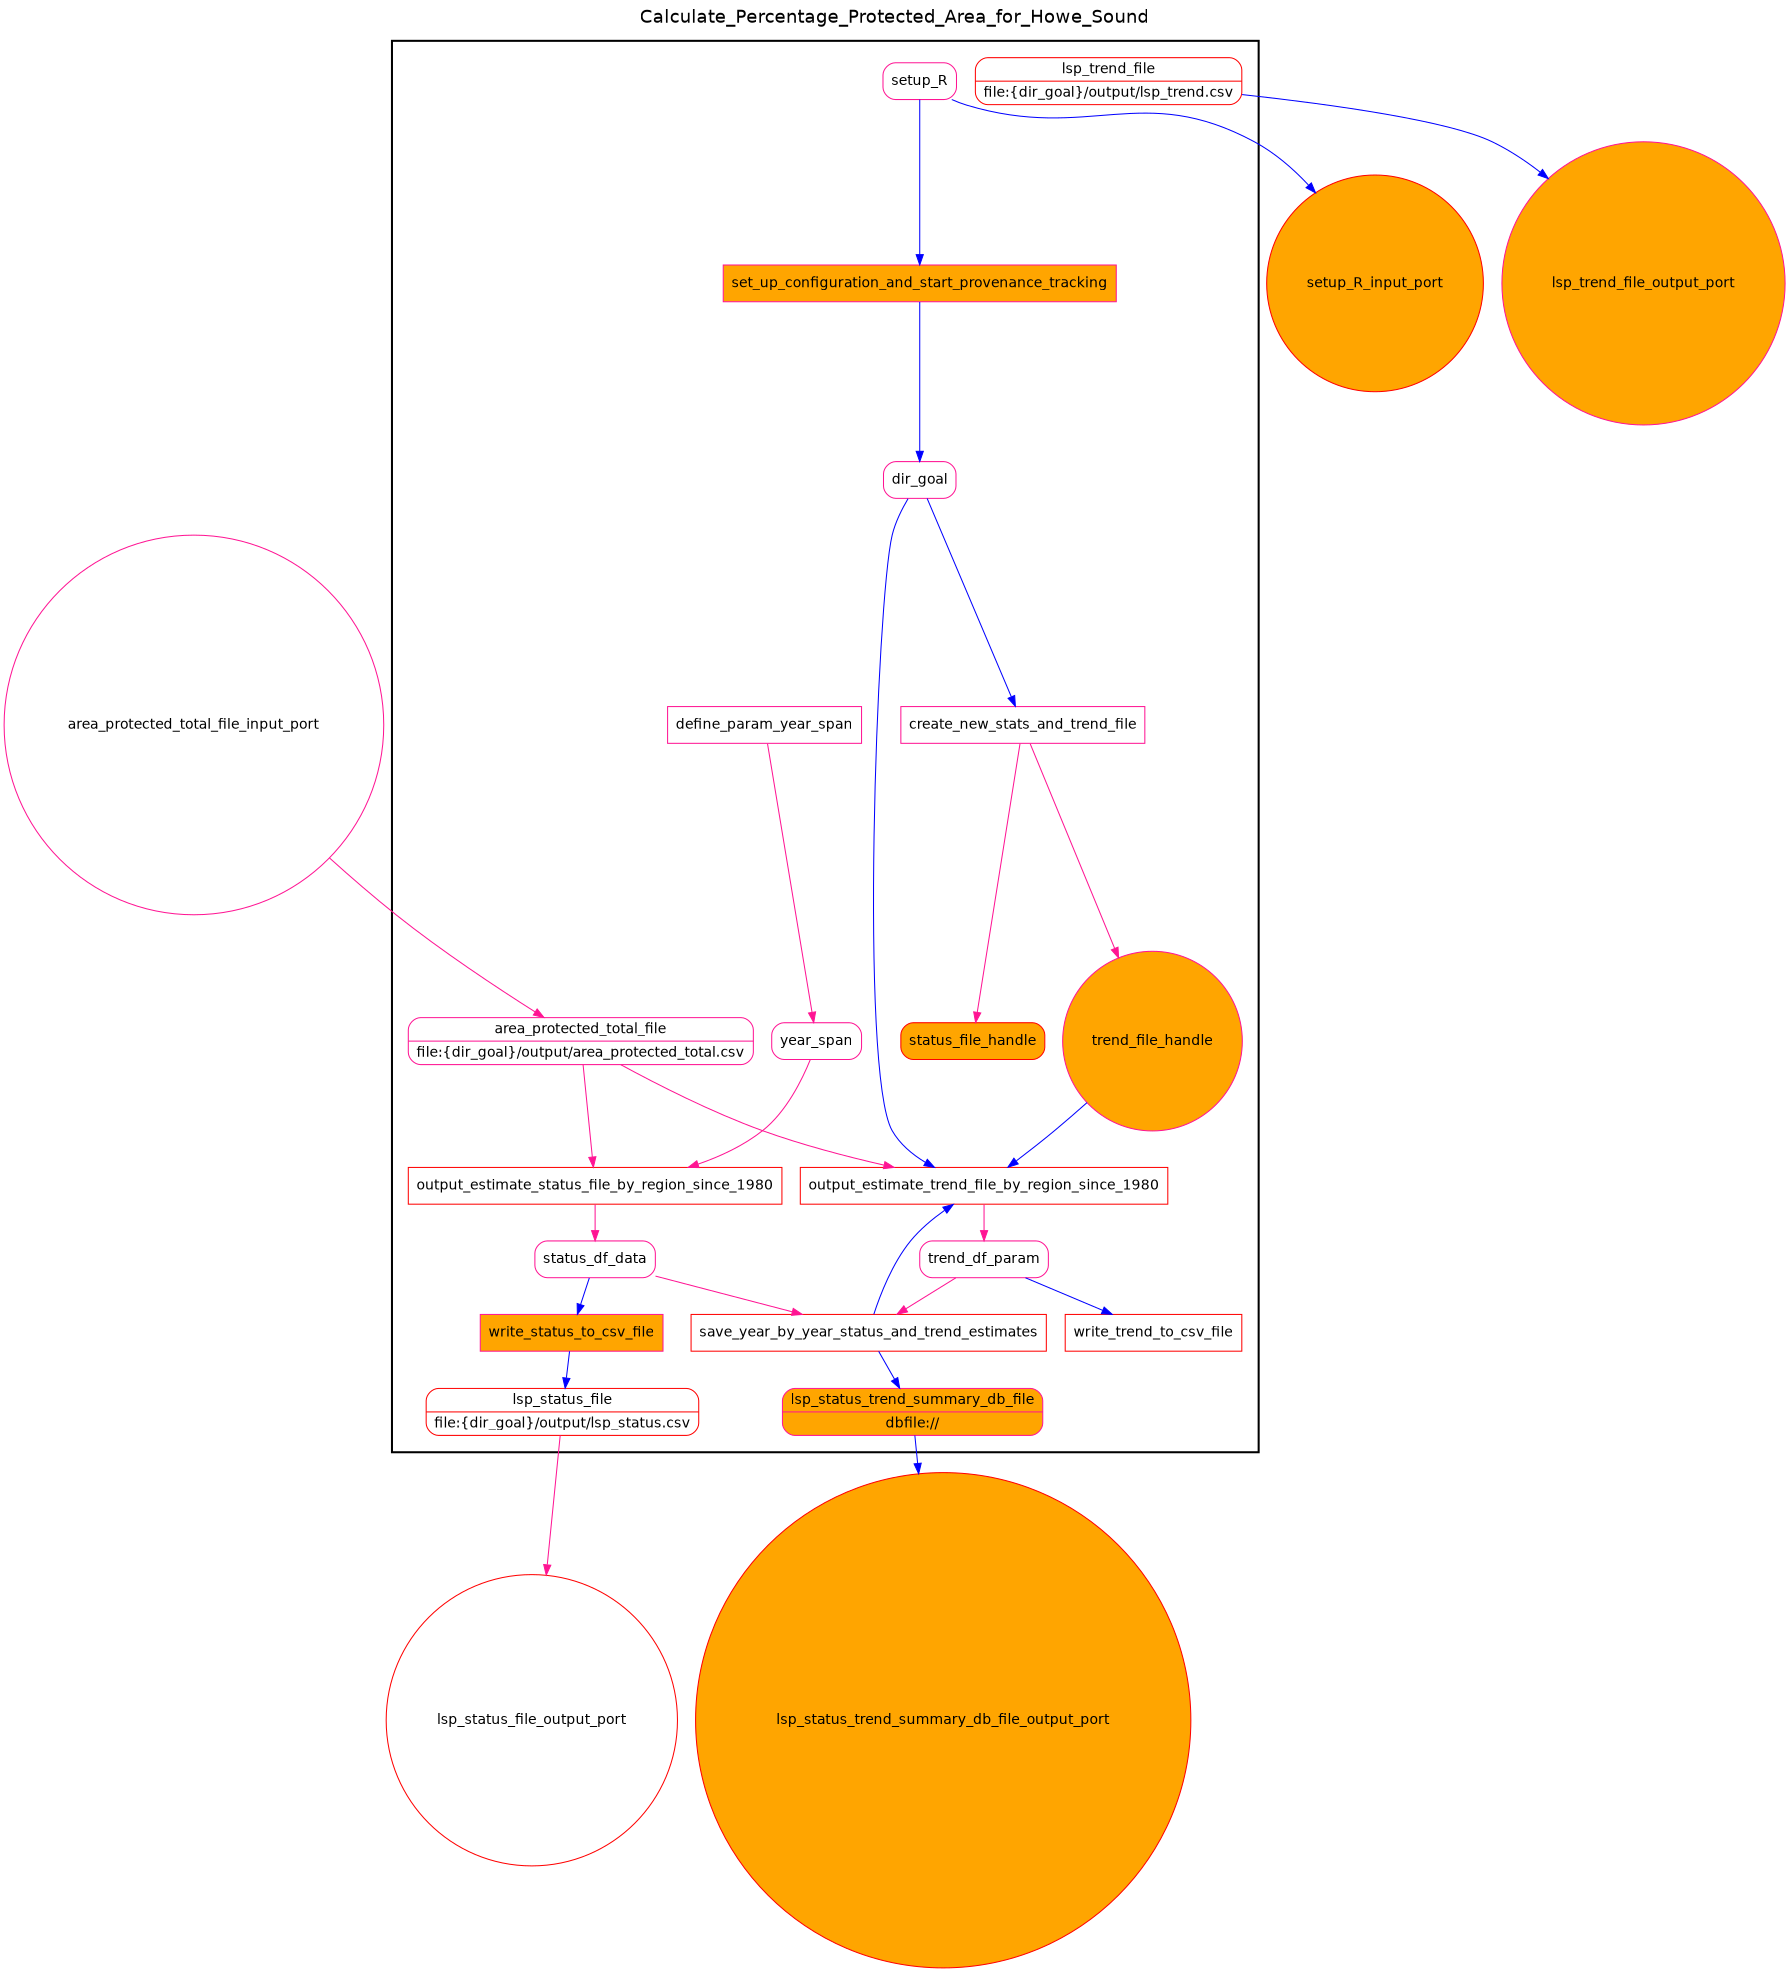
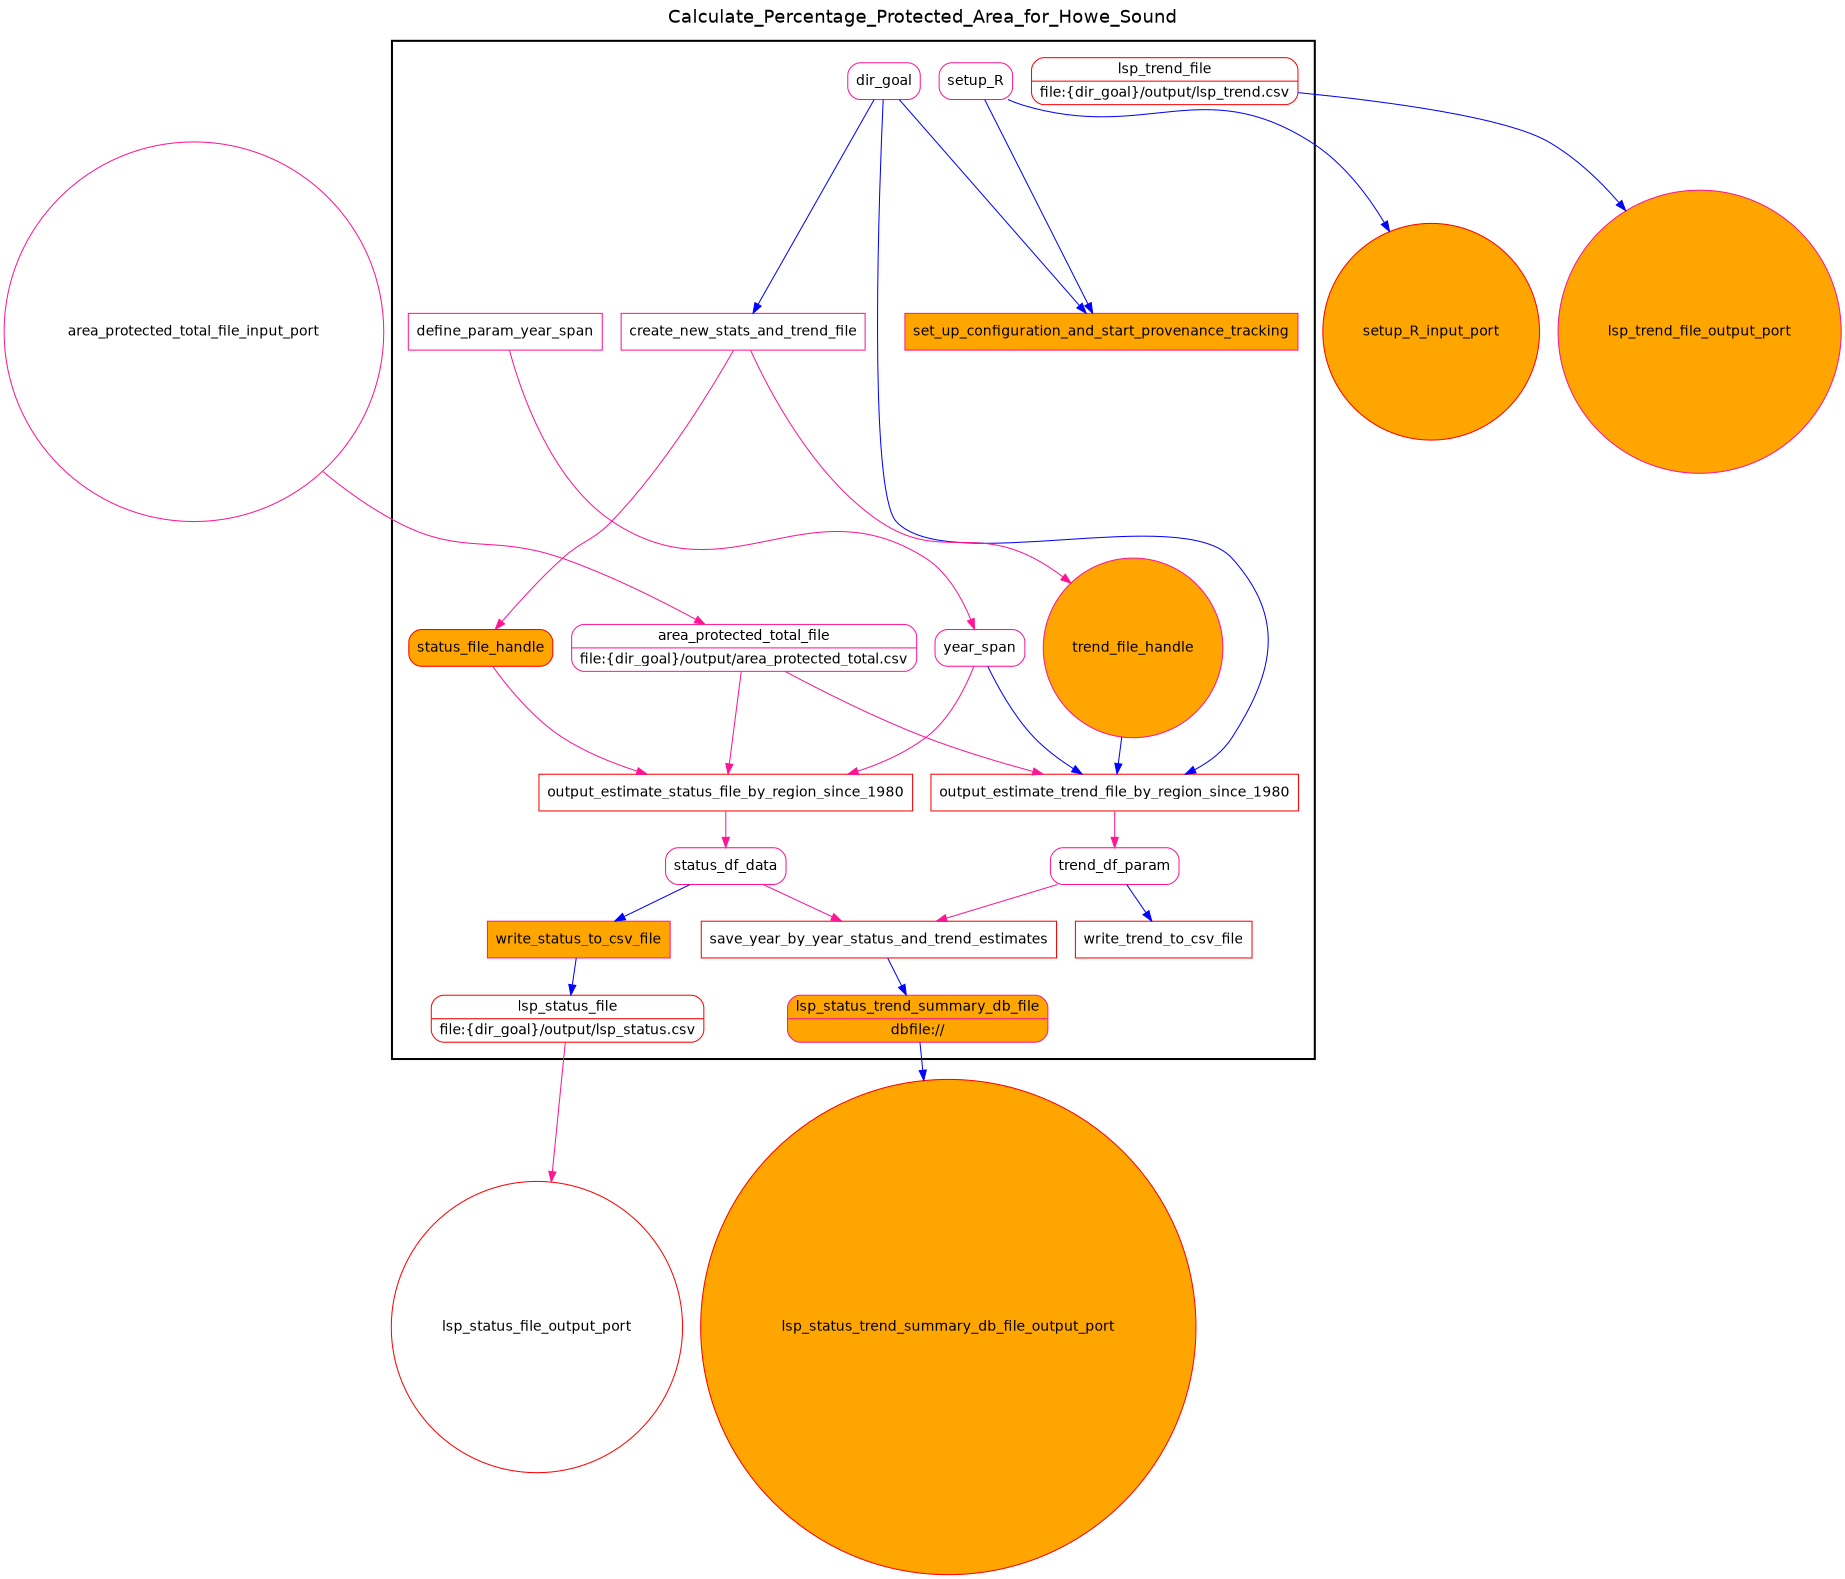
  digraph {
    fontname=Helvetica
    fontsize=18
    label=Calculate_Percentage_Protected_Area_for_Howe_Sound
    labelloc=t
    rankdir=TB
    node [color=deeppink fillcolor=white fontname=Helvetica peripheries=1 shape=box style="rounded,filled"]
    edge [color=blue]
    set_up_configuration_and_start_provenance_tracking [fillcolor=orange style=filled]
    dir_goal
    create_new_stats_and_trend_file [style=filled]
    status_file_handle [color=red fillcolor=orange]
    trend_file_handle [fillcolor=orange shape=circle]
    define_param_year_span [style=filled]
    year_span
    output_estimate_status_file_by_region_since_1980 [color=red style=filled]
    status_df_data
    write_status_to_csv_file [fillcolor=orange style=filled]
    n11 [color=red label="{<f0> lsp_status_file |<f1> file\:\{dir_goal\}/output/lsp_status.csv}" rankdir=LR shape=record]
    output_estimate_trend_file_by_region_since_1980 [color=red style=filled]
    n13 [label=trend_df_param]
    write_trend_to_csv_file [color=red style=filled]
    n15 [color=red label="{<f0> lsp_trend_file |<f1> file\:\{dir_goal\}/output/lsp_trend.csv}" rankdir=LR shape=record]
    save_year_by_year_status_and_trend_estimates [color=red style=filled]
    n17 [fillcolor=orange label="{<f0> lsp_status_trend_summary_db_file |<f1> dbfile\://}" rankdir=LR shape=record]
    setup_R
    n19 [label="{<f0> area_protected_total_file |<f1> file\:\{dir_goal\}/output/area_protected_total.csv}" rankdir=LR shape=record]
    lsp_status_file_output_port [color=red shape=circle width=0.2]
    lsp_trend_file_output_port [fillcolor=orange shape=circle width=0.2]
    lsp_status_trend_summary_db_file_output_port [color=red fillcolor=orange shape=circle width=0.2]
    setup_R_input_port [color=red fillcolor=orange shape=circle width=0.2]
    area_protected_total_file_input_port [shape=circle width=0.2]
    subgraph cluster_1 {
      color=black
      label=""
      penwidth=2
      subgraph cluster_2 {
        color=black
        label=""
        penwidth=0
        set_up_configuration_and_start_provenance_tracking
        dir_goal
        create_new_stats_and_trend_file
        status_file_handle
        trend_file_handle
        define_param_year_span
        year_span
        output_estimate_status_file_by_region_since_1980
        status_df_data
        write_status_to_csv_file
        n11
        output_estimate_trend_file_by_region_since_1980
        n13
        write_trend_to_csv_file
        n15
        save_year_by_year_status_and_trend_estimates
        n17
        setup_R
        n19
      }
    }
-   set_up_configuration_and_start_provenance_tracking -> dir_goal
+   dir_goal -> set_up_configuration_and_start_provenance_tracking
    dir_goal -> create_new_stats_and_trend_file
    dir_goal -> output_estimate_trend_file_by_region_since_1980
    create_new_stats_and_trend_file -> status_file_handle [color=deeppink]
    create_new_stats_and_trend_file -> trend_file_handle [color=deeppink]
+   status_file_handle -> output_estimate_status_file_by_region_since_1980 [color=deeppink]
    trend_file_handle -> output_estimate_trend_file_by_region_since_1980
    define_param_year_span -> year_span [color=deeppink]
    year_span -> output_estimate_status_file_by_region_since_1980 [color=deeppink]
-   save_year_by_year_status_and_trend_estimates -> output_estimate_trend_file_by_region_since_1980
+   year_span -> output_estimate_trend_file_by_region_since_1980
    output_estimate_status_file_by_region_since_1980 -> status_df_data [color=deeppink]
    status_df_data -> write_status_to_csv_file
    status_df_data -> save_year_by_year_status_and_trend_estimates [color=deeppink]
    write_status_to_csv_file -> n11
    n11 -> lsp_status_file_output_port [color=deeppink]
    output_estimate_trend_file_by_region_since_1980 -> n13 [color=deeppink]
    n13 -> write_trend_to_csv_file
    n13 -> save_year_by_year_status_and_trend_estimates [color=deeppink]
    n15 -> lsp_trend_file_output_port
    save_year_by_year_status_and_trend_estimates -> n17
    n17 -> lsp_status_trend_summary_db_file_output_port
    setup_R -> set_up_configuration_and_start_provenance_tracking
    setup_R -> setup_R_input_port
    n19 -> output_estimate_status_file_by_region_since_1980 [color=deeppink]
    n19 -> output_estimate_trend_file_by_region_since_1980 [color=deeppink]
    area_protected_total_file_input_port -> n19 [color=deeppink]
  }
